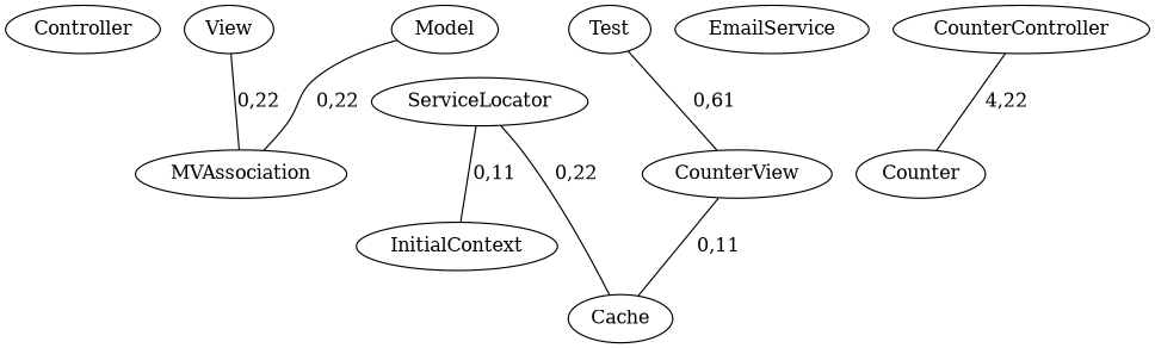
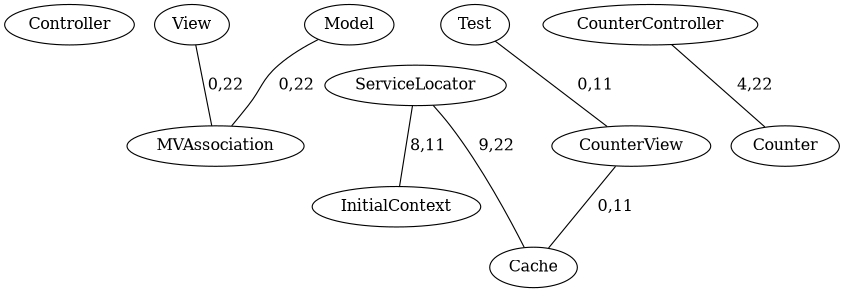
  strict graph {
    edge [weight=0.1111111111111111]
    Controller
    View
    MVAssociation
    ServiceLocator
    InitialContext
    Cache
    Test
    CounterView
    Model
-   EmailService
    CounterController
    Counter
    View -- MVAssociation [label="0,22"]
-   ServiceLocator -- InitialContext [label="0,11"]
-   ServiceLocator -- Cache [label="0,22" weight=0.2222222222222222]
-   Test -- CounterView [label="0,61"]
+   ServiceLocator -- InitialContext [label="8,11"]
+   ServiceLocator -- Cache [label="9,22" weight=0.2222222222222222]
+   Test -- CounterView [label="0,11"]
    CounterView -- Cache [label="0,11"]
    Model -- MVAssociation [label="0,22"]
    CounterController -- Counter [label="4,22" weight=0.2222222222222222]
  }
